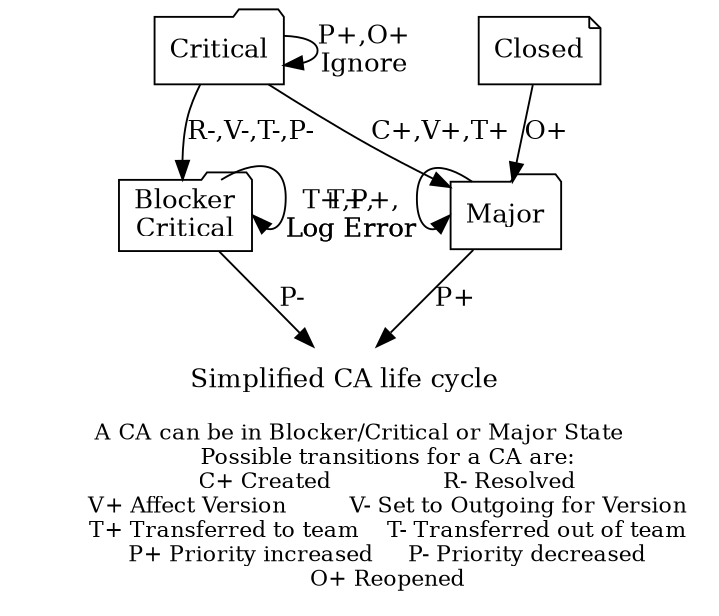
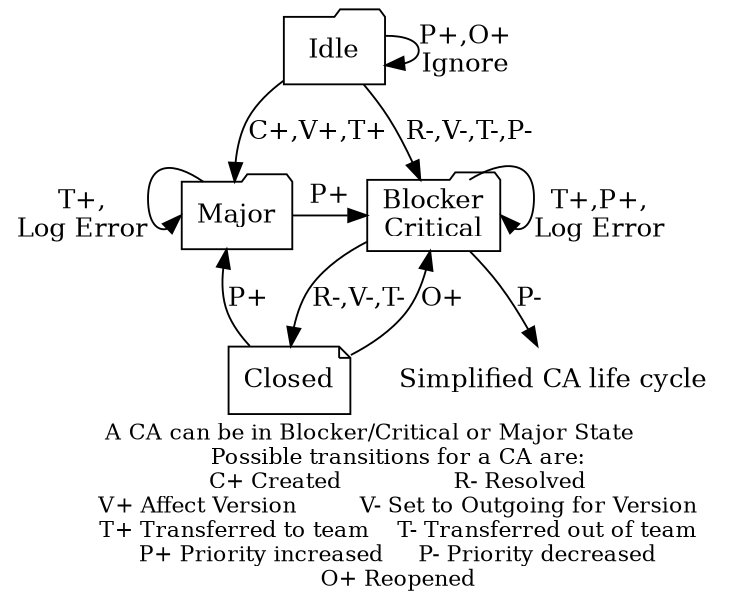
  digraph {
    fontsize=12
    label="A CA can be in Blocker/Critical or Major State\n	Possible transitions for a CA are:\n	C+ Created                R- Resolved\n	V+ Affect Version         V- Set to Outgoing for Version\n	T+ Transferred to team    T- Transferred out of team\n	P+ Priority increased     P- Priority decreased\n	O+ Reopened"
    node [shape=folder]
    n1 [label="Simplified CA life cycle" shape=plaintext]
-   n2 [label=Critical]
+   n2 [label=Idle]
    n3 [label=Major]
    n4 [label="Blocker\nCritical"]
    n5 [label=Closed shape=note]
    subgraph sub_1 {
      rank=same
      n1
    }
    subgraph sub_2 {
      rank=same
      n2
    }
    subgraph sub_3 {
      rank=same
      n3
      n4
    }
    subgraph sub_4 {
      rank=same
      n5
    }
    n2 -> n2 [label="P+,O+\nIgnore"]
    n2 -> n3 [label="C+,V+,T+"]
    n2 -> n4 [label="R-,V-,T-,P-"]
    n3 -> n3 [headport=w label="T+,\nLog Error" tailport=nw]
-   n3 -> n1 [label="P+"]
+   n3 -> n4 [label="P+"]
    n4 -> n1 [label="P-"]
    n4 -> n4 [headport=e label="T+,P+,\nLog Error" tailport=ne]
-   n5 -> n3 [label="O+"]
+   n4 -> n5 [label="R-,V-,T-"]
+   n5 -> n3 [label="P+"]
+   n5 -> n4 [label="O+"]
  }
